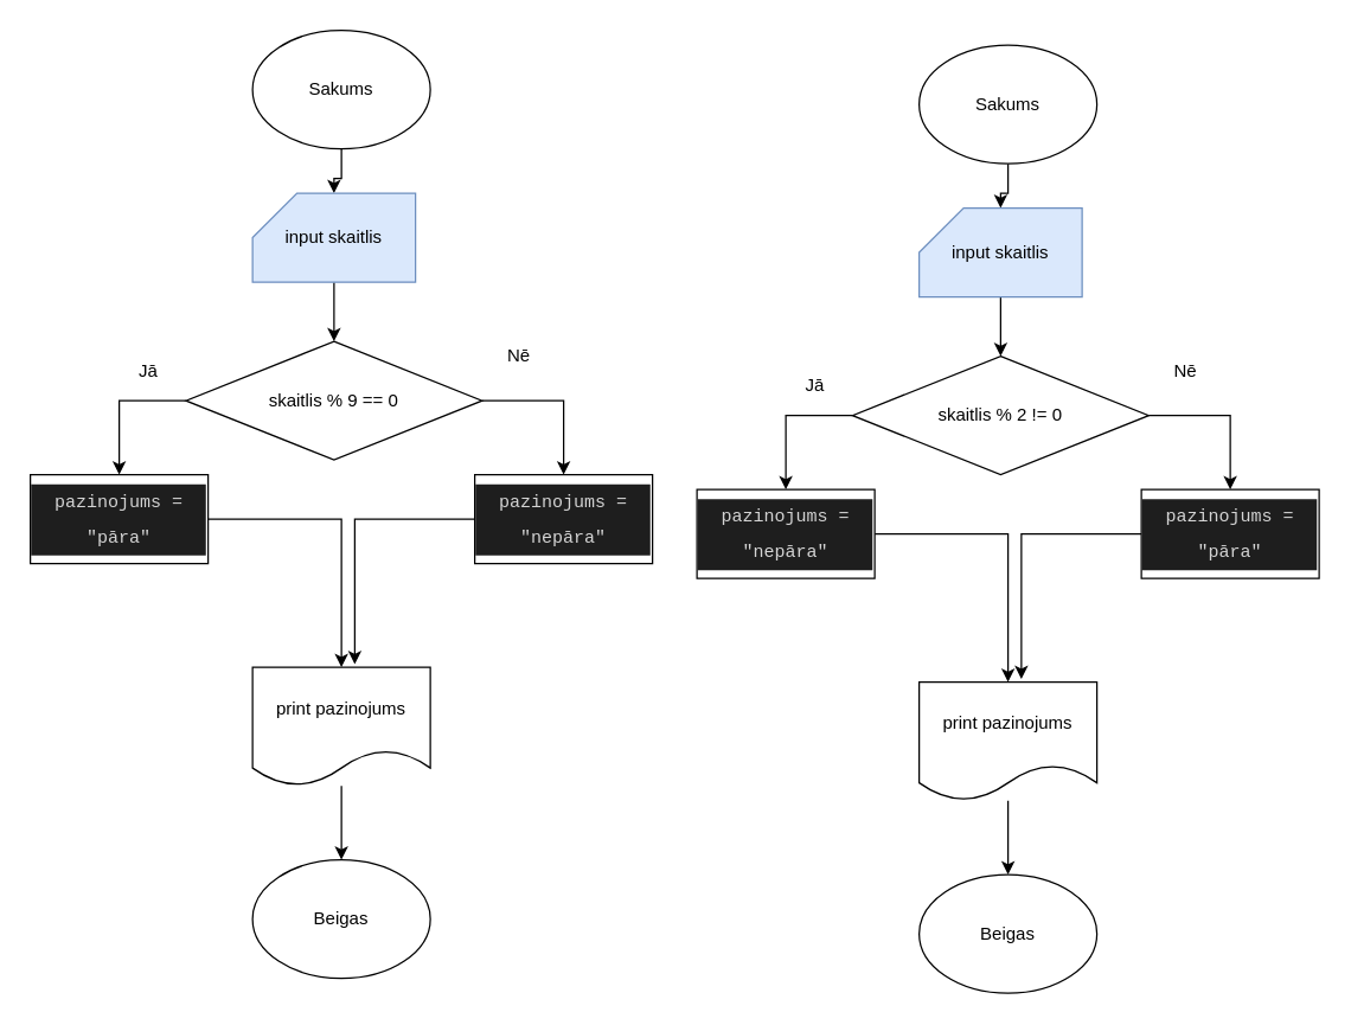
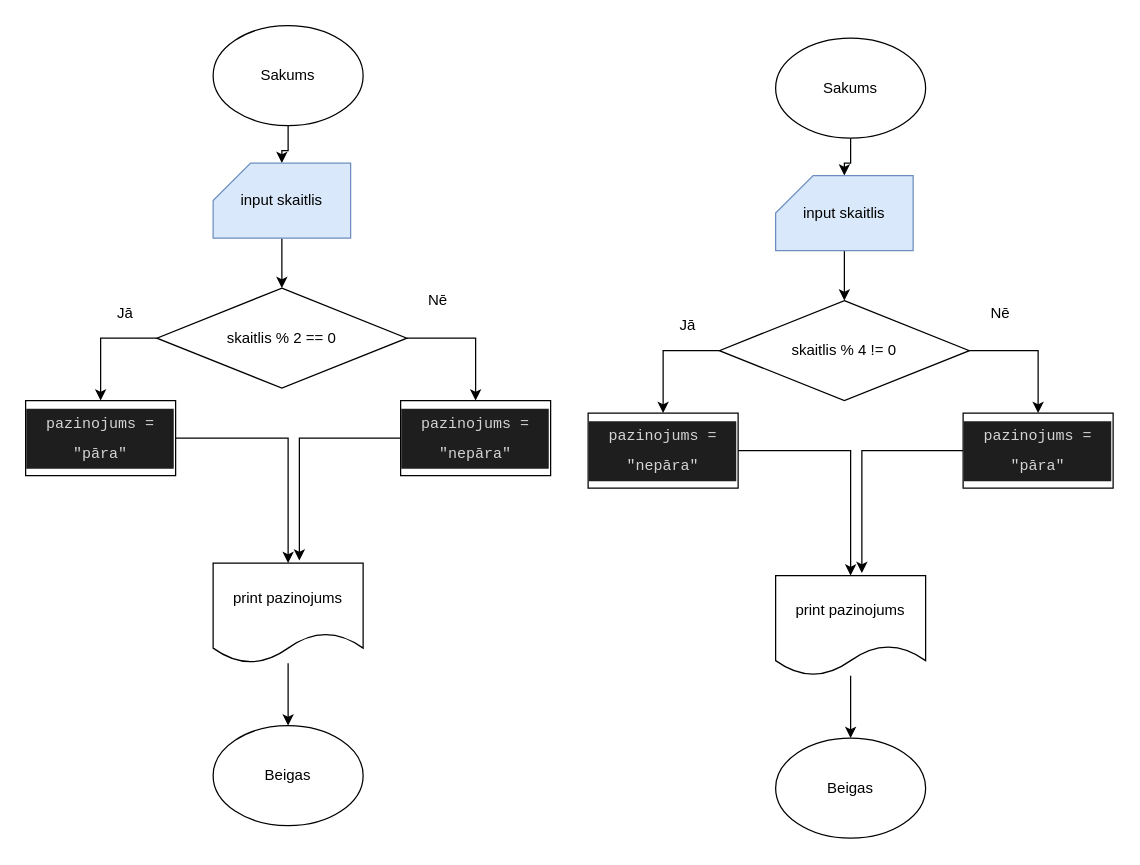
  <mxCell id="0" />
  <mxCell id="1" parent="0" />
  <mxCell id="2" style="edgeStyle=orthogonalEdgeStyle;rounded=0;orthogonalLoop=1;jettySize=auto;html=1;" parent="1" source="3" target="5" edge="1"><mxGeometry relative="1" as="geometry" /></mxCell>
  <mxCell id="3" value="Sakums" style="ellipse;whiteSpace=wrap;html=1;" parent="1" vertex="1"><mxGeometry x="170" y="20" width="120" height="80" as="geometry" /></mxCell>
  <mxCell id="4" style="edgeStyle=orthogonalEdgeStyle;rounded=0;orthogonalLoop=1;jettySize=auto;html=1;" parent="1" source="5" target="9" edge="1"><mxGeometry relative="1" as="geometry"><mxPoint x="225" y="240" as="targetPoint" /></mxGeometry></mxCell>
  <mxCell id="5" value="input skaitlis" style="shape=card;whiteSpace=wrap;html=1;fillColor=#dae8fc;strokeColor=#6c8ebf;" parent="1" vertex="1"><mxGeometry x="170" y="130" width="110" height="60" as="geometry" /></mxCell>
  <mxCell id="6" style="edgeStyle=orthogonalEdgeStyle;rounded=0;orthogonalLoop=1;jettySize=auto;html=1;exitX=0.5;exitY=1;exitDx=0;exitDy=0;exitPerimeter=0;" parent="1" source="5" target="5" edge="1"><mxGeometry relative="1" as="geometry" /></mxCell>
  <mxCell id="7" style="edgeStyle=orthogonalEdgeStyle;rounded=0;orthogonalLoop=1;jettySize=auto;html=1;" parent="1" source="9" target="11" edge="1"><mxGeometry relative="1" as="geometry"><Array as="points"><mxPoint x="80" y="270" /></Array></mxGeometry></mxCell>
  <mxCell id="8" style="edgeStyle=orthogonalEdgeStyle;rounded=0;orthogonalLoop=1;jettySize=auto;html=1;entryX=0.5;entryY=0;entryDx=0;entryDy=0;" parent="1" source="9" target="13" edge="1"><mxGeometry relative="1" as="geometry"><Array as="points"><mxPoint x="380" y="270" /></Array></mxGeometry></mxCell>
- <mxCell id="9" value="skaitlis % 9 == 0" style="rhombus;whiteSpace=wrap;html=1;" parent="1" vertex="1"><mxGeometry x="125" y="230" width="200" height="80" as="geometry" /></mxCell>
+ <mxCell id="9" value="skaitlis % 2 == 0" style="rhombus;whiteSpace=wrap;html=1;" parent="1" vertex="1"><mxGeometry x="125" y="230" width="200" height="80" as="geometry" /></mxCell>
  <mxCell id="10" style="edgeStyle=orthogonalEdgeStyle;rounded=0;orthogonalLoop=1;jettySize=auto;html=1;" parent="1" source="11" target="17" edge="1"><mxGeometry relative="1" as="geometry" /></mxCell>
  <mxCell id="11" value="&lt;div style=&quot;color: rgb(212 , 212 , 212) ; background-color: rgb(30 , 30 , 30) ; font-family: &amp;#34;consolas&amp;#34; , &amp;#34;courier new&amp;#34; , monospace ; line-height: 24px&quot;&gt;pazinojums = &quot;pāra&quot;&lt;/div&gt;" style="rounded=0;whiteSpace=wrap;html=1;" parent="1" vertex="1"><mxGeometry x="20" y="320" width="120" height="60" as="geometry" /></mxCell>
  <mxCell id="12" style="edgeStyle=orthogonalEdgeStyle;rounded=0;orthogonalLoop=1;jettySize=auto;html=1;entryX=0.575;entryY=-0.025;entryDx=0;entryDy=0;entryPerimeter=0;" parent="1" source="13" target="17" edge="1"><mxGeometry relative="1" as="geometry" /></mxCell>
  <mxCell id="13" value="&lt;div style=&quot;color: rgb(212 , 212 , 212) ; background-color: rgb(30 , 30 , 30) ; font-family: &amp;#34;consolas&amp;#34; , &amp;#34;courier new&amp;#34; , monospace ; line-height: 24px&quot;&gt;pazinojums = &quot;nepāra&quot;&lt;/div&gt;" style="rounded=0;whiteSpace=wrap;html=1;" parent="1" vertex="1"><mxGeometry x="320" y="320" width="120" height="60" as="geometry" /></mxCell>
  <mxCell id="14" value="Jā" style="text;html=1;strokeColor=none;fillColor=none;align=center;verticalAlign=middle;whiteSpace=wrap;rounded=0;" parent="1" vertex="1"><mxGeometry x="80" y="240" width="40" height="20" as="geometry" /></mxCell>
  <mxCell id="15" value="Nē" style="text;html=1;strokeColor=none;fillColor=none;align=center;verticalAlign=middle;whiteSpace=wrap;rounded=0;" parent="1" vertex="1"><mxGeometry x="330" y="230" width="40" height="20" as="geometry" /></mxCell>
  <mxCell id="16" style="edgeStyle=orthogonalEdgeStyle;rounded=0;orthogonalLoop=1;jettySize=auto;html=1;" parent="1" source="17" target="18" edge="1"><mxGeometry relative="1" as="geometry" /></mxCell>
  <mxCell id="17" value="print pazinojums" style="shape=document;whiteSpace=wrap;html=1;boundedLbl=1;" parent="1" vertex="1"><mxGeometry x="170" y="450" width="120" height="80" as="geometry" /></mxCell>
  <mxCell id="18" value="Beigas" style="ellipse;whiteSpace=wrap;html=1;" parent="1" vertex="1"><mxGeometry x="170" y="580" width="120" height="80" as="geometry" /></mxCell>
  <mxCell id="19" style="edgeStyle=orthogonalEdgeStyle;rounded=0;orthogonalLoop=1;jettySize=auto;html=1;" edge="1" source="20" target="22" parent="1"><mxGeometry relative="1" as="geometry" /></mxCell>
  <mxCell id="20" value="Sakums" style="ellipse;whiteSpace=wrap;html=1;" vertex="1" parent="1"><mxGeometry x="620" y="30" width="120" height="80" as="geometry" /></mxCell>
  <mxCell id="21" style="edgeStyle=orthogonalEdgeStyle;rounded=0;orthogonalLoop=1;jettySize=auto;html=1;" edge="1" source="22" target="26" parent="1"><mxGeometry relative="1" as="geometry"><mxPoint x="675" y="250" as="targetPoint" /></mxGeometry></mxCell>
  <mxCell id="22" value="input skaitlis" style="shape=card;whiteSpace=wrap;html=1;fillColor=#dae8fc;strokeColor=#6c8ebf;" vertex="1" parent="1"><mxGeometry x="620" y="140" width="110" height="60" as="geometry" /></mxCell>
  <mxCell id="23" style="edgeStyle=orthogonalEdgeStyle;rounded=0;orthogonalLoop=1;jettySize=auto;html=1;exitX=0.5;exitY=1;exitDx=0;exitDy=0;exitPerimeter=0;" edge="1" source="22" target="22" parent="1"><mxGeometry relative="1" as="geometry" /></mxCell>
  <mxCell id="24" style="edgeStyle=orthogonalEdgeStyle;rounded=0;orthogonalLoop=1;jettySize=auto;html=1;" edge="1" source="26" target="28" parent="1"><mxGeometry relative="1" as="geometry"><Array as="points"><mxPoint x="530" y="280" /></Array></mxGeometry></mxCell>
  <mxCell id="25" style="edgeStyle=orthogonalEdgeStyle;rounded=0;orthogonalLoop=1;jettySize=auto;html=1;entryX=0.5;entryY=0;entryDx=0;entryDy=0;" edge="1" source="26" target="30" parent="1"><mxGeometry relative="1" as="geometry"><Array as="points"><mxPoint x="830" y="280" /></Array></mxGeometry></mxCell>
- <mxCell id="26" value="skaitlis % 2 != 0" style="rhombus;whiteSpace=wrap;html=1;" vertex="1" parent="1"><mxGeometry x="575" y="240" width="200" height="80" as="geometry" /></mxCell>
+ <mxCell id="26" value="skaitlis % 4 != 0" style="rhombus;whiteSpace=wrap;html=1;" vertex="1" parent="1"><mxGeometry x="575" y="240" width="200" height="80" as="geometry" /></mxCell>
  <mxCell id="27" style="edgeStyle=orthogonalEdgeStyle;rounded=0;orthogonalLoop=1;jettySize=auto;html=1;" edge="1" source="28" target="34" parent="1"><mxGeometry relative="1" as="geometry" /></mxCell>
  <mxCell id="28" value="&lt;div style=&quot;color: rgb(212 , 212 , 212) ; background-color: rgb(30 , 30 , 30) ; font-family: &amp;#34;consolas&amp;#34; , &amp;#34;courier new&amp;#34; , monospace ; line-height: 24px&quot;&gt;pazinojums = &quot;nepāra&quot;&lt;/div&gt;" style="rounded=0;whiteSpace=wrap;html=1;" vertex="1" parent="1"><mxGeometry x="470" y="330" width="120" height="60" as="geometry" /></mxCell>
  <mxCell id="29" style="edgeStyle=orthogonalEdgeStyle;rounded=0;orthogonalLoop=1;jettySize=auto;html=1;entryX=0.575;entryY=-0.025;entryDx=0;entryDy=0;entryPerimeter=0;" edge="1" source="30" target="34" parent="1"><mxGeometry relative="1" as="geometry" /></mxCell>
  <mxCell id="30" value="&lt;div style=&quot;color: rgb(212 , 212 , 212) ; background-color: rgb(30 , 30 , 30) ; font-family: &amp;#34;consolas&amp;#34; , &amp;#34;courier new&amp;#34; , monospace ; line-height: 24px&quot;&gt;pazinojums = &quot;pāra&quot;&lt;/div&gt;" style="rounded=0;whiteSpace=wrap;html=1;" vertex="1" parent="1"><mxGeometry x="770" y="330" width="120" height="60" as="geometry" /></mxCell>
  <mxCell id="31" value="Jā" style="text;html=1;strokeColor=none;fillColor=none;align=center;verticalAlign=middle;whiteSpace=wrap;rounded=0;" vertex="1" parent="1"><mxGeometry x="530" y="250" width="40" height="20" as="geometry" /></mxCell>
  <mxCell id="32" value="Nē" style="text;html=1;strokeColor=none;fillColor=none;align=center;verticalAlign=middle;whiteSpace=wrap;rounded=0;" vertex="1" parent="1"><mxGeometry x="780" y="240" width="40" height="20" as="geometry" /></mxCell>
  <mxCell id="33" style="edgeStyle=orthogonalEdgeStyle;rounded=0;orthogonalLoop=1;jettySize=auto;html=1;" edge="1" source="34" target="35" parent="1"><mxGeometry relative="1" as="geometry" /></mxCell>
  <mxCell id="34" value="print pazinojums" style="shape=document;whiteSpace=wrap;html=1;boundedLbl=1;" vertex="1" parent="1"><mxGeometry x="620" y="460" width="120" height="80" as="geometry" /></mxCell>
  <mxCell id="35" value="Beigas" style="ellipse;whiteSpace=wrap;html=1;" vertex="1" parent="1"><mxGeometry x="620" y="590" width="120" height="80" as="geometry" /></mxCell>
